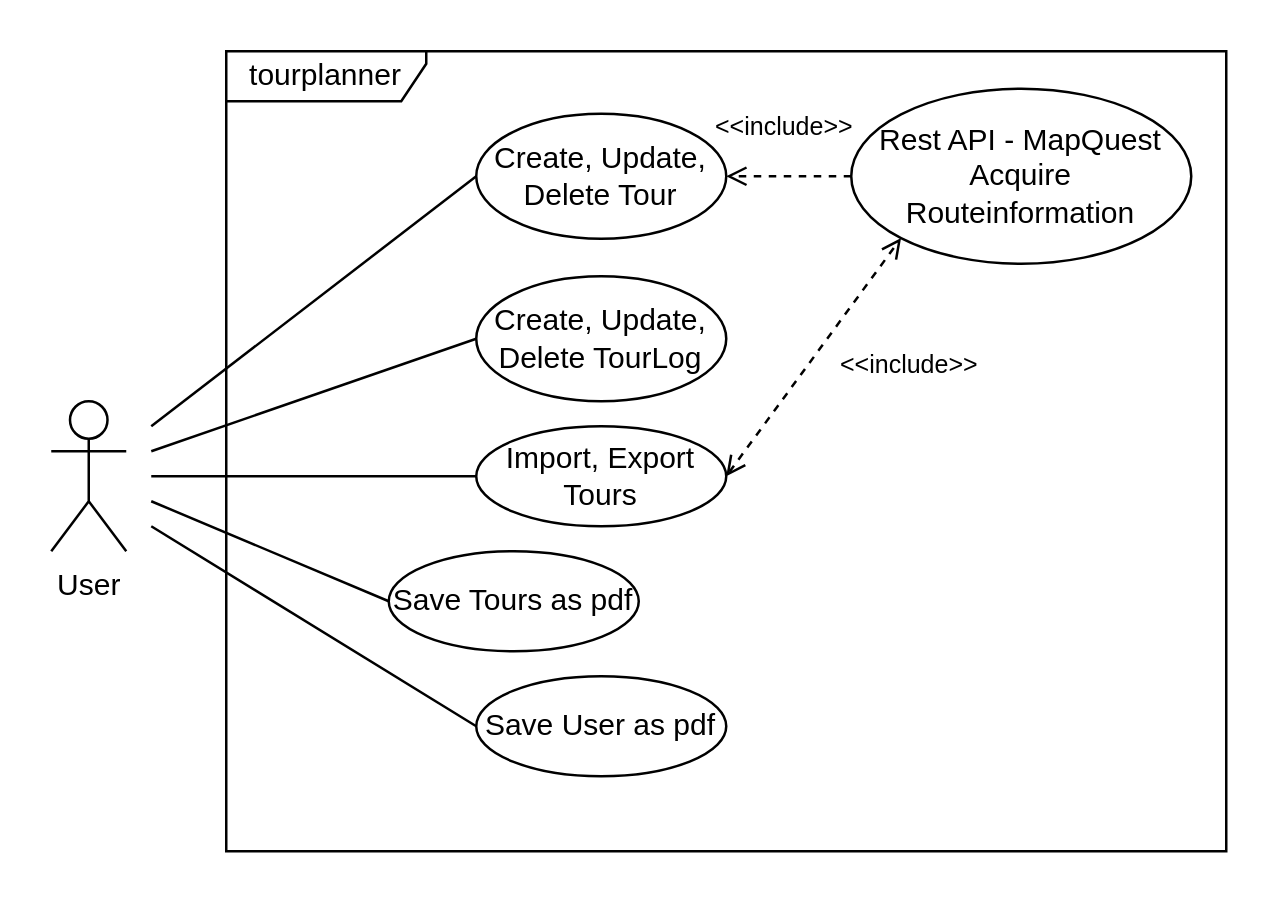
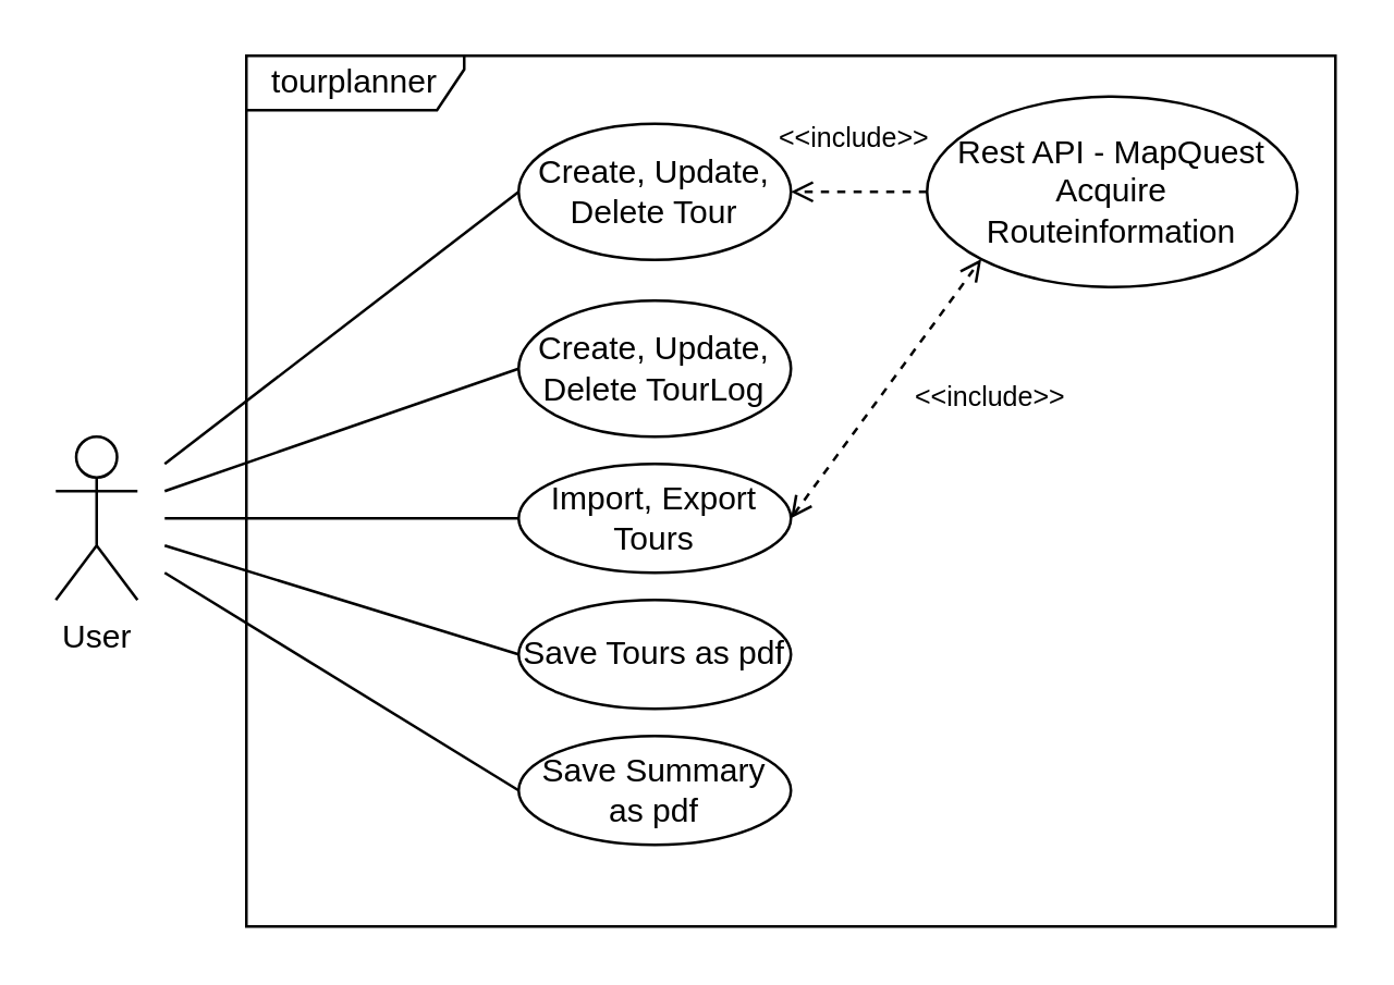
  <mxCell id="0" />
  <mxCell id="1" parent="0" />
  <mxCell id="2" value="tourplanner" style="shape=umlFrame;whiteSpace=wrap;html=1;pointerEvents=0;width=80;height=20;" vertex="1" parent="1"><mxGeometry x="90" y="20" width="400" height="320" as="geometry" /></mxCell>
  <mxCell id="3" value="Create, Update, Delete Tour" style="ellipse;whiteSpace=wrap;html=1;" vertex="1" parent="1"><mxGeometry x="190" y="45" width="100" height="50" as="geometry" /></mxCell>
  <mxCell id="4" value="User" style="shape=umlActor;verticalLabelPosition=bottom;verticalAlign=top;html=1;outlineConnect=0;" vertex="1" parent="1"><mxGeometry x="20" y="160" width="30" height="60" as="geometry" /></mxCell>
- <mxCell id="5" value="Save Tours as pdf" style="ellipse;whiteSpace=wrap;html=1;" vertex="1" parent="1"><mxGeometry x="155" y="220" width="100" height="40" as="geometry" /></mxCell>
+ <mxCell id="5" value="Save Tours as pdf" style="ellipse;whiteSpace=wrap;html=1;" vertex="1" parent="1"><mxGeometry x="190" y="220" width="100" height="40" as="geometry" /></mxCell>
  <mxCell id="6" value="Create, Update, Delete TourLog" style="ellipse;whiteSpace=wrap;html=1;" vertex="1" parent="1"><mxGeometry x="190" y="110" width="100" height="50" as="geometry" /></mxCell>
  <mxCell id="7" value="Import, Export Tours" style="ellipse;whiteSpace=wrap;html=1;" vertex="1" parent="1"><mxGeometry x="190" y="170" width="100" height="40" as="geometry" /></mxCell>
- <mxCell id="8" value="Save User as pdf" style="ellipse;whiteSpace=wrap;html=1;" vertex="1" parent="1"><mxGeometry x="190" y="270" width="100" height="40" as="geometry" /></mxCell>
+ <mxCell id="8" value="Save Summary as pdf" style="ellipse;whiteSpace=wrap;html=1;" vertex="1" parent="1"><mxGeometry x="190" y="270" width="100" height="40" as="geometry" /></mxCell>
  <mxCell id="9" value="" style="endArrow=none;html=1;rounded=0;entryX=0;entryY=0.5;entryDx=0;entryDy=0;" edge="1" parent="1" target="3"><mxGeometry width="50" height="50" relative="1" as="geometry"><mxPoint x="60" y="170" as="sourcePoint" /><mxPoint x="240" y="160" as="targetPoint" /></mxGeometry></mxCell>
  <mxCell id="10" value="" style="endArrow=none;html=1;rounded=0;entryX=0;entryY=0.5;entryDx=0;entryDy=0;" edge="1" parent="1" target="6"><mxGeometry width="50" height="50" relative="1" as="geometry"><mxPoint x="60" y="180" as="sourcePoint" /><mxPoint x="200" y="80" as="targetPoint" /></mxGeometry></mxCell>
  <mxCell id="11" value="" style="endArrow=none;html=1;rounded=0;entryX=0;entryY=0.5;entryDx=0;entryDy=0;" edge="1" parent="1" target="7"><mxGeometry width="50" height="50" relative="1" as="geometry"><mxPoint x="60" y="190" as="sourcePoint" /><mxPoint x="210" y="90" as="targetPoint" /></mxGeometry></mxCell>
  <mxCell id="12" value="" style="endArrow=none;html=1;rounded=0;entryX=0;entryY=0.5;entryDx=0;entryDy=0;" edge="1" parent="1" target="5"><mxGeometry width="50" height="50" relative="1" as="geometry"><mxPoint x="60" y="200" as="sourcePoint" /><mxPoint x="220" y="100" as="targetPoint" /></mxGeometry></mxCell>
  <mxCell id="13" value="" style="endArrow=none;html=1;rounded=0;entryX=0;entryY=0.5;entryDx=0;entryDy=0;" edge="1" parent="1" target="8"><mxGeometry width="50" height="50" relative="1" as="geometry"><mxPoint x="60" y="210" as="sourcePoint" /><mxPoint x="230" y="110" as="targetPoint" /></mxGeometry></mxCell>
  <mxCell id="14" value="" style="edgeStyle=orthogonalEdgeStyle;rounded=0;orthogonalLoop=1;jettySize=auto;html=1;dashed=1;endArrow=open;endFill=0;strokeWidth=1;" edge="1" parent="1" source="15" target="3"><mxGeometry relative="1" as="geometry" /></mxCell>
  <mxCell id="15" value="Rest API - MapQuest&lt;br&gt;Acquire Routeinformation" style="ellipse;whiteSpace=wrap;html=1;" vertex="1" parent="1"><mxGeometry x="340" y="35" width="136" height="70" as="geometry" /></mxCell>
  <mxCell id="16" value="" style="endArrow=open;dashed=1;html=1;strokeWidth=1;rounded=0;entryX=0;entryY=1;entryDx=0;entryDy=0;exitX=1;exitY=0.5;exitDx=0;exitDy=0;startArrow=open;startFill=0;" edge="1" parent="1" source="7" target="15"><mxGeometry width="50" height="50" relative="1" as="geometry"><mxPoint x="190" y="210" as="sourcePoint" /><mxPoint x="240" y="160" as="targetPoint" /></mxGeometry></mxCell>
  <mxCell id="17" value="&amp;lt;&amp;lt;include&amp;gt;&amp;gt;" style="text;strokeColor=none;fillColor=none;align=left;verticalAlign=middle;spacingLeft=4;spacingRight=4;overflow=hidden;points=[[0,0.5],[1,0.5]];portConstraint=eastwest;rotatable=0;whiteSpace=wrap;html=1;fontSize=10;" vertex="1" parent="1"><mxGeometry x="280" y="35" width="80" height="30" as="geometry" /></mxCell>
  <mxCell id="18" value="&amp;lt;&amp;lt;include&amp;gt;&amp;gt;" style="text;strokeColor=none;fillColor=none;align=left;verticalAlign=middle;spacingLeft=4;spacingRight=4;overflow=hidden;points=[[0,0.5],[1,0.5]];portConstraint=eastwest;rotatable=0;whiteSpace=wrap;html=1;fontSize=10;" vertex="1" parent="1"><mxGeometry x="330" y="130" width="80" height="30" as="geometry" /></mxCell>
